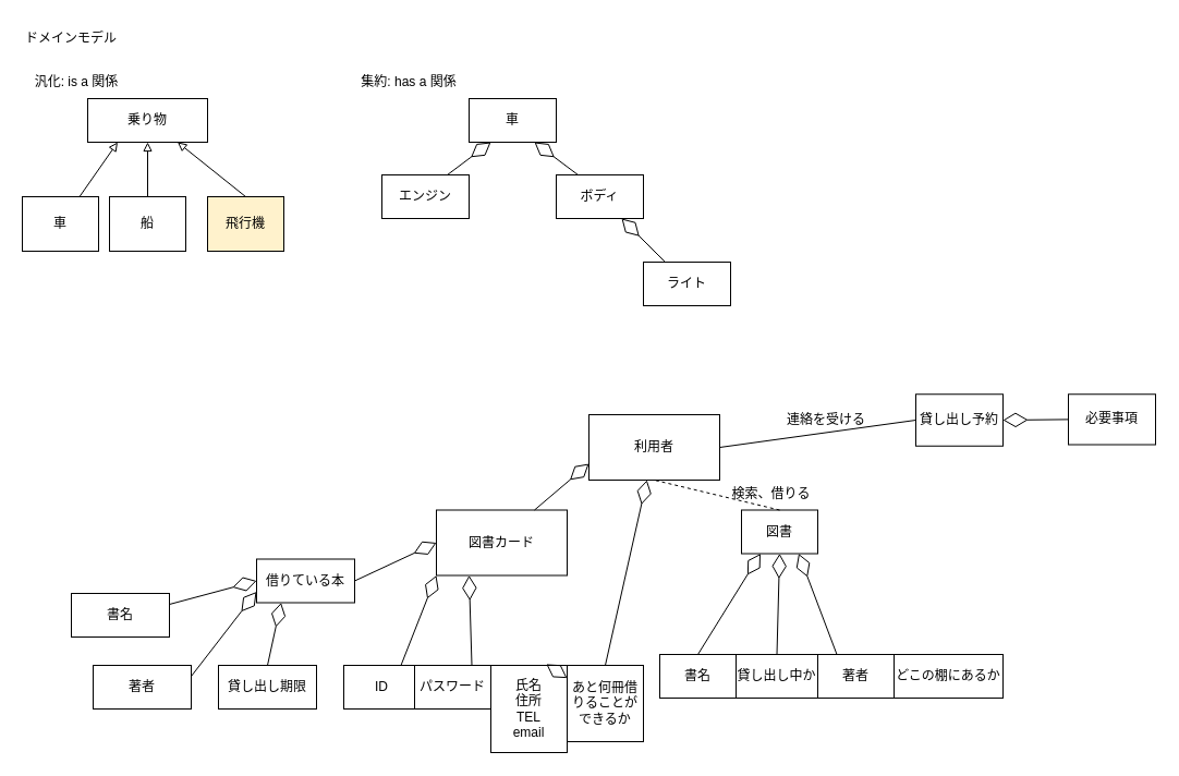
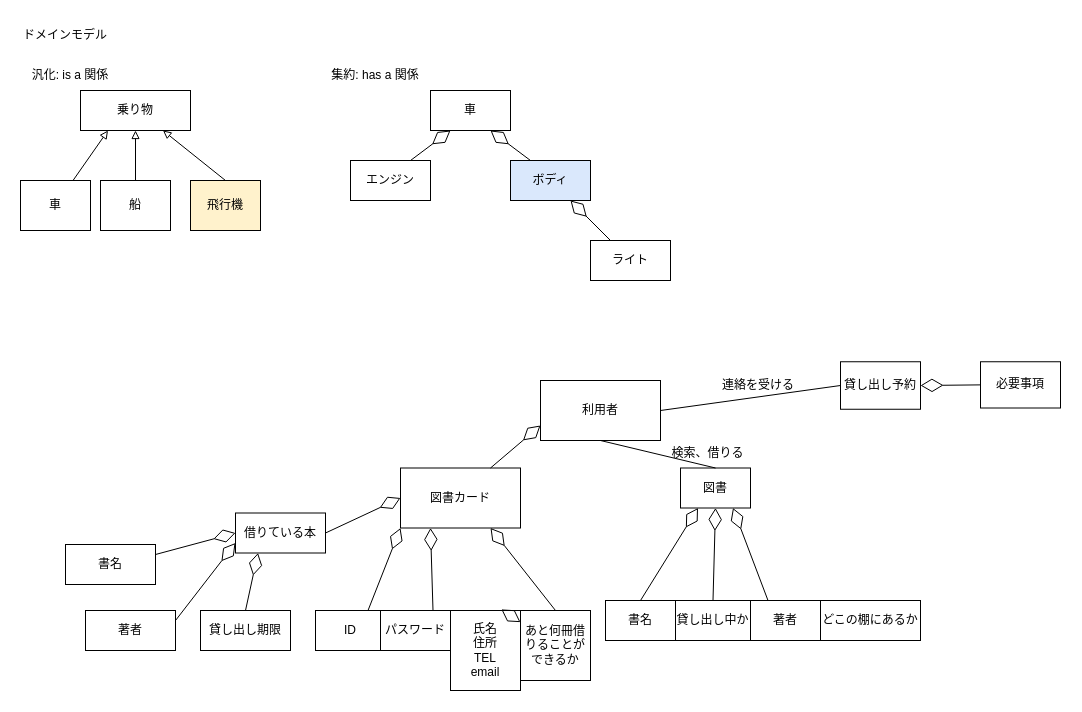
  <mxCell id="0" />
  <mxCell id="1" parent="0" />
  <mxCell id="2" value="乗り物" style="rounded=0;whiteSpace=wrap;html=1;" parent="1" vertex="1"><mxGeometry x="80" y="90" width="110" height="40" as="geometry" /></mxCell>
  <mxCell id="3" value="船" style="rounded=0;whiteSpace=wrap;html=1;" parent="1" vertex="1"><mxGeometry x="100" y="180" width="70" height="50" as="geometry" /></mxCell>
  <mxCell id="4" value="飛行機" style="rounded=0;whiteSpace=wrap;html=1;fillColor=#fff2cc;" parent="1" vertex="1"><mxGeometry x="190" y="180" width="70" height="50" as="geometry" /></mxCell>
  <mxCell id="5" value="" style="endArrow=block;html=1;rounded=0;endFill=0;entryX=0.25;entryY=1;entryDx=0;entryDy=0;" parent="1" source="9" target="2" edge="1"><mxGeometry width="50" height="50" relative="1" as="geometry"><mxPoint x="50" y="210" as="sourcePoint" /><mxPoint x="100" y="160" as="targetPoint" /></mxGeometry></mxCell>
  <mxCell id="6" value="" style="endArrow=block;html=1;rounded=0;endFill=0;exitX=0.5;exitY=0;exitDx=0;exitDy=0;entryX=0.5;entryY=1;entryDx=0;entryDy=0;" parent="1" source="3" target="2" edge="1"><mxGeometry width="50" height="50" relative="1" as="geometry"><mxPoint x="190" y="240" as="sourcePoint" /><mxPoint x="263" y="180" as="targetPoint" /></mxGeometry></mxCell>
  <mxCell id="7" value="" style="endArrow=block;html=1;rounded=0;endFill=0;entryX=0.75;entryY=1;entryDx=0;entryDy=0;exitX=0.5;exitY=0;exitDx=0;exitDy=0;" parent="1" source="4" target="2" edge="1"><mxGeometry width="50" height="50" relative="1" as="geometry"><mxPoint x="280" y="240" as="sourcePoint" /><mxPoint x="353" y="180" as="targetPoint" /></mxGeometry></mxCell>
  <mxCell id="8" value="" style="endArrow=block;html=1;rounded=0;endFill=0;entryX=0.25;entryY=1;entryDx=0;entryDy=0;" parent="1" target="9" edge="1"><mxGeometry width="50" height="50" relative="1" as="geometry"><mxPoint x="50" y="210" as="sourcePoint" /><mxPoint x="108" y="130" as="targetPoint" /></mxGeometry></mxCell>
  <mxCell id="9" value="車" style="rounded=0;whiteSpace=wrap;html=1;" parent="1" vertex="1"><mxGeometry x="20" y="180" width="70" height="50" as="geometry" /></mxCell>
  <mxCell id="10" value="汎化: is a 関係" style="text;html=1;align=center;verticalAlign=middle;whiteSpace=wrap;rounded=0;" parent="1" vertex="1"><mxGeometry x="30" y="60" width="80" height="30" as="geometry" /></mxCell>
  <mxCell id="11" value="車&lt;span style=&quot;color: rgba(0, 0, 0, 0); font-family: monospace; font-size: 0px; text-align: start; text-wrap-mode: nowrap;&quot;&gt;%3CmxGraphModel%3E%3Croot%3E%3CmxCell%20id%3D%220%22%2F%3E%3CmxCell%20id%3D%221%22%20parent%3D%220%22%2F%3E%3CmxCell%20id%3D%222%22%20value%3D%22%22%20style%3D%22endArrow%3Dblock%3Bhtml%3D1%3Brounded%3D0%3BendFill%3D0%3BentryX%3D0.25%3BentryY%3D1%3BentryDx%3D0%3BentryDy%3D0%3B%22%20edge%3D%221%22%20parent%3D%221%22%3E%3CmxGeometry%20width%3D%2250%22%20height%3D%2250%22%20relative%3D%221%22%20as%3D%22geometry%22%3E%3CmxPoint%20x%3D%22280%22%20y%3D%22200%22%20as%3D%22sourcePoint%22%2F%3E%3CmxPoint%20x%3D%22353%22%20y%3D%22140%22%20as%3D%22targetPoint%22%2F%3E%3C%2FmxGeometry%3E%3C%2FmxCell%3E%3C%2Froot%3E%3C%2FmxGraphModel%3E&lt;/span&gt;" style="rounded=0;whiteSpace=wrap;html=1;" parent="1" vertex="1"><mxGeometry x="430" y="90" width="80" height="40" as="geometry" /></mxCell>
  <mxCell id="12" value="エンジン" style="rounded=0;whiteSpace=wrap;html=1;" parent="1" vertex="1"><mxGeometry x="350" y="160" width="80" height="40" as="geometry" /></mxCell>
- <mxCell id="13" value="ボディ" style="rounded=0;whiteSpace=wrap;html=1;" parent="1" vertex="1"><mxGeometry x="510" y="160" width="80" height="40" as="geometry" /></mxCell>
+ <mxCell id="13" value="ボディ" style="rounded=0;whiteSpace=wrap;html=1;fillColor=#dae8fc;" parent="1" vertex="1"><mxGeometry x="510" y="160" width="80" height="40" as="geometry" /></mxCell>
  <mxCell id="14" value="ライト" style="rounded=0;whiteSpace=wrap;html=1;" parent="1" vertex="1"><mxGeometry x="590" y="240" width="80" height="40" as="geometry" /></mxCell>
  <mxCell id="15" value="" style="endArrow=diamondThin;html=1;rounded=0;endFill=0;exitX=0.75;exitY=0;exitDx=0;exitDy=0;entryX=0.25;entryY=1;entryDx=0;entryDy=0;endSize=20;" parent="1" source="12" target="11" edge="1"><mxGeometry width="50" height="50" relative="1" as="geometry"><mxPoint x="490" y="330" as="sourcePoint" /><mxPoint x="540" y="280" as="targetPoint" /></mxGeometry></mxCell>
  <mxCell id="16" value="" style="endArrow=diamondThin;html=1;rounded=0;endFill=0;exitX=0.25;exitY=0;exitDx=0;exitDy=0;entryX=0.75;entryY=1;entryDx=0;entryDy=0;endSize=20;" parent="1" source="13" target="11" edge="1"><mxGeometry width="50" height="50" relative="1" as="geometry"><mxPoint x="530" y="240" as="sourcePoint" /><mxPoint x="590" y="190" as="targetPoint" /></mxGeometry></mxCell>
  <mxCell id="17" value="" style="endArrow=diamondThin;html=1;rounded=0;endFill=0;exitX=0.25;exitY=0;exitDx=0;exitDy=0;entryX=0.75;entryY=1;entryDx=0;entryDy=0;endSize=20;" parent="1" source="14" target="13" edge="1"><mxGeometry width="50" height="50" relative="1" as="geometry"><mxPoint x="680" y="330" as="sourcePoint" /><mxPoint x="740" y="280" as="targetPoint" /></mxGeometry></mxCell>
  <mxCell id="18" value="集約: has a 関係" style="text;html=1;align=center;verticalAlign=middle;whiteSpace=wrap;rounded=0;" parent="1" vertex="1"><mxGeometry x="330" y="60" width="90" height="30" as="geometry" /></mxCell>
  <mxCell id="19" value="ドメインモデル" style="text;html=1;align=center;verticalAlign=middle;whiteSpace=wrap;rounded=0;" parent="1" vertex="1"><mxGeometry x="20" y="20" width="90" height="30" as="geometry" /></mxCell>
  <mxCell id="20" value="図書カード" style="rounded=0;whiteSpace=wrap;html=1;" parent="1" vertex="1"><mxGeometry x="400" y="467.5" width="120" height="60" as="geometry" /></mxCell>
  <mxCell id="21" value="利用者" style="rounded=0;whiteSpace=wrap;html=1;" parent="1" vertex="1"><mxGeometry x="540" y="380" width="120" height="60" as="geometry" /></mxCell>
  <mxCell id="22" value="貸し出し予約" style="rounded=0;whiteSpace=wrap;html=1;" parent="1" vertex="1"><mxGeometry x="840" y="361.25" width="80" height="47.5" as="geometry" /></mxCell>
  <mxCell id="23" value="" style="endArrow=diamondThin;html=1;rounded=0;endSize=20;endFill=0;exitX=0.75;exitY=0;exitDx=0;exitDy=0;entryX=0;entryY=0.75;entryDx=0;entryDy=0;" parent="1" source="20" target="21" edge="1"><mxGeometry width="50" height="50" relative="1" as="geometry"><mxPoint x="560" y="492.5" as="sourcePoint" /><mxPoint x="610" y="442.5" as="targetPoint" /></mxGeometry></mxCell>
  <mxCell id="24" value="ID" style="rounded=0;whiteSpace=wrap;html=1;" parent="1" vertex="1"><mxGeometry x="315" y="610" width="70" height="40" as="geometry" /></mxCell>
  <mxCell id="25" value="氏名&lt;div&gt;住所&lt;/div&gt;&lt;div&gt;TEL&lt;/div&gt;&lt;div&gt;email&lt;/div&gt;" style="rounded=0;whiteSpace=wrap;html=1;" parent="1" vertex="1"><mxGeometry x="450" y="610" width="70" height="80" as="geometry" /></mxCell>
  <mxCell id="26" value="図書" style="rounded=0;whiteSpace=wrap;html=1;" parent="1" vertex="1"><mxGeometry x="680" y="467.5" width="70" height="40" as="geometry" /></mxCell>
  <mxCell id="27" value="書名" style="rounded=0;whiteSpace=wrap;html=1;" parent="1" vertex="1"><mxGeometry x="605" y="600" width="70" height="40" as="geometry" /></mxCell>
  <mxCell id="28" value="貸し出し中か" style="rounded=0;whiteSpace=wrap;html=1;" parent="1" vertex="1"><mxGeometry x="675" y="600" width="75" height="40" as="geometry" /></mxCell>
  <mxCell id="29" value="どこの棚にあるか" style="rounded=0;whiteSpace=wrap;html=1;" parent="1" vertex="1"><mxGeometry x="820" y="600" width="100" height="40" as="geometry" /></mxCell>
- <mxCell id="30" value="" style="endArrow=none;html=1;rounded=0;exitX=0.5;exitY=0;exitDx=0;exitDy=0;entryX=0.5;entryY=1;entryDx=0;entryDy=0;dashed=1;" parent="1" source="26" target="21" edge="1"><mxGeometry width="50" height="50" relative="1" as="geometry"><mxPoint x="660" y="552.5" as="sourcePoint" /><mxPoint x="665" y="512.5" as="targetPoint" /></mxGeometry></mxCell>
+ <mxCell id="30" value="" style="endArrow=none;html=1;rounded=0;exitX=0.5;exitY=0;exitDx=0;exitDy=0;entryX=0.5;entryY=1;entryDx=0;entryDy=0;" parent="1" source="26" target="21" edge="1"><mxGeometry width="50" height="50" relative="1" as="geometry"><mxPoint x="660" y="552.5" as="sourcePoint" /><mxPoint x="665" y="512.5" as="targetPoint" /></mxGeometry></mxCell>
  <mxCell id="31" value="" style="endArrow=diamondThin;html=1;rounded=0;endSize=20;endFill=0;exitX=0.75;exitY=0;exitDx=0;exitDy=0;entryX=0;entryY=1;entryDx=0;entryDy=0;" parent="1" source="24" target="20" edge="1"><mxGeometry width="50" height="50" relative="1" as="geometry"><mxPoint x="380" y="647.5" as="sourcePoint" /><mxPoint x="495" y="602.5" as="targetPoint" /></mxGeometry></mxCell>
  <mxCell id="32" value="&lt;div&gt;&lt;span style=&quot;background-color: transparent; color: light-dark(rgb(0, 0, 0), rgb(255, 255, 255));&quot;&gt;著者&lt;/span&gt;&lt;/div&gt;" style="rounded=0;whiteSpace=wrap;html=1;" parent="1" vertex="1"><mxGeometry x="750" y="600" width="70" height="40" as="geometry" /></mxCell>
  <mxCell id="33" value="" style="endArrow=diamondThin;html=1;rounded=0;endSize=20;endFill=0;exitX=0.5;exitY=0;exitDx=0;exitDy=0;entryX=0.25;entryY=1;entryDx=0;entryDy=0;" parent="1" source="27" target="26" edge="1"><mxGeometry width="50" height="50" relative="1" as="geometry"><mxPoint x="745" y="597" as="sourcePoint" /><mxPoint x="790" y="540" as="targetPoint" /></mxGeometry></mxCell>
  <mxCell id="34" value="" style="endArrow=diamondThin;html=1;rounded=0;endSize=20;endFill=0;exitX=0.25;exitY=0;exitDx=0;exitDy=0;entryX=0.75;entryY=1;entryDx=0;entryDy=0;" parent="1" source="32" target="26" edge="1"><mxGeometry width="50" height="50" relative="1" as="geometry"><mxPoint x="725" y="627" as="sourcePoint" /><mxPoint x="770" y="570" as="targetPoint" /></mxGeometry></mxCell>
  <mxCell id="35" value="" style="endArrow=diamondThin;html=1;rounded=0;endSize=20;endFill=0;exitX=0.75;exitY=0;exitDx=0;exitDy=0;" parent="1" source="25" target="48" edge="1"><mxGeometry width="50" height="50" relative="1" as="geometry"><mxPoint x="365" y="727" as="sourcePoint" /><mxPoint x="410" y="670" as="targetPoint" /></mxGeometry></mxCell>
  <mxCell id="36" value="パスワード" style="rounded=0;whiteSpace=wrap;html=1;" parent="1" vertex="1"><mxGeometry x="380" y="610" width="70" height="40" as="geometry" /></mxCell>
  <mxCell id="37" value="" style="endArrow=diamondThin;html=1;rounded=0;endSize=20;endFill=0;exitX=0.75;exitY=0;exitDx=0;exitDy=0;entryX=0.25;entryY=1;entryDx=0;entryDy=0;" parent="1" source="36" target="20" edge="1"><mxGeometry width="50" height="50" relative="1" as="geometry"><mxPoint x="425" y="687" as="sourcePoint" /><mxPoint x="470" y="630" as="targetPoint" /></mxGeometry></mxCell>
  <mxCell id="38" value="" style="endArrow=diamondThin;html=1;rounded=0;endSize=20;endFill=0;exitX=0.5;exitY=0;exitDx=0;exitDy=0;entryX=0.5;entryY=1;entryDx=0;entryDy=0;" parent="1" source="28" target="26" edge="1"><mxGeometry width="50" height="50" relative="1" as="geometry"><mxPoint x="775" y="757" as="sourcePoint" /><mxPoint x="820" y="700" as="targetPoint" /></mxGeometry></mxCell>
  <mxCell id="39" value="検索、借りる" style="text;html=1;align=center;verticalAlign=middle;whiteSpace=wrap;rounded=0;" parent="1" vertex="1"><mxGeometry x="670" y="437.5" width="75" height="30" as="geometry" /></mxCell>
  <mxCell id="40" value="借りている本" style="rounded=0;whiteSpace=wrap;html=1;" parent="1" vertex="1"><mxGeometry x="235" y="512.5" width="90" height="40" as="geometry" /></mxCell>
  <mxCell id="41" value="" style="endArrow=diamondThin;html=1;rounded=0;endSize=20;endFill=0;exitX=1;exitY=0.5;exitDx=0;exitDy=0;entryX=0;entryY=0.5;entryDx=0;entryDy=0;" parent="1" source="40" target="20" edge="1"><mxGeometry width="50" height="50" relative="1" as="geometry"><mxPoint x="335" y="567" as="sourcePoint" /><mxPoint x="380" y="510" as="targetPoint" /></mxGeometry></mxCell>
  <mxCell id="42" value="貸し出し期限" style="rounded=0;whiteSpace=wrap;html=1;" parent="1" vertex="1"><mxGeometry x="200" y="610" width="90" height="40" as="geometry" /></mxCell>
  <mxCell id="43" value="" style="endArrow=diamondThin;html=1;rounded=0;endSize=20;endFill=0;entryX=0.25;entryY=1;entryDx=0;entryDy=0;exitX=0.5;exitY=0;exitDx=0;exitDy=0;" parent="1" source="42" target="40" edge="1"><mxGeometry width="50" height="50" relative="1" as="geometry"><mxPoint x="215" y="580" as="sourcePoint" /><mxPoint x="255" y="550" as="targetPoint" /></mxGeometry></mxCell>
  <mxCell id="44" value="書名" style="rounded=0;whiteSpace=wrap;html=1;" parent="1" vertex="1"><mxGeometry x="65" y="544" width="90" height="40" as="geometry" /></mxCell>
  <mxCell id="45" value="著者" style="rounded=0;whiteSpace=wrap;html=1;" parent="1" vertex="1"><mxGeometry x="85" y="610" width="90" height="40" as="geometry" /></mxCell>
  <mxCell id="46" value="" style="endArrow=diamondThin;html=1;rounded=0;endSize=20;endFill=0;entryX=0;entryY=0.5;entryDx=0;entryDy=0;exitX=1;exitY=0.25;exitDx=0;exitDy=0;" parent="1" source="44" target="40" edge="1"><mxGeometry width="50" height="50" relative="1" as="geometry"><mxPoint x="155" y="551" as="sourcePoint" /><mxPoint x="213" y="520" as="targetPoint" /></mxGeometry></mxCell>
  <mxCell id="47" value="" style="endArrow=diamondThin;html=1;rounded=0;endSize=20;endFill=0;entryX=0;entryY=0.75;entryDx=0;entryDy=0;exitX=1;exitY=0.25;exitDx=0;exitDy=0;" parent="1" source="45" target="40" edge="1"><mxGeometry width="50" height="50" relative="1" as="geometry"><mxPoint x="135" y="611" as="sourcePoint" /><mxPoint x="193" y="580" as="targetPoint" /></mxGeometry></mxCell>
  <mxCell id="48" value="あと何冊借りることができるか" style="rounded=0;whiteSpace=wrap;html=1;" parent="1" vertex="1"><mxGeometry x="520" y="610" width="70" height="70" as="geometry" /></mxCell>
- <mxCell id="49" value="" style="endArrow=diamondThin;html=1;rounded=0;endSize=20;endFill=0;exitX=0.5;exitY=0;exitDx=0;exitDy=0;" parent="1" source="48" target="21" edge="1"><mxGeometry width="50" height="50" relative="1" as="geometry"><mxPoint x="512" y="587" as="sourcePoint" /><mxPoint x="495" y="530" as="targetPoint" /></mxGeometry></mxCell>
+ <mxCell id="49" value="" style="endArrow=diamondThin;html=1;rounded=0;endSize=20;endFill=0;exitX=0.5;exitY=0;exitDx=0;exitDy=0;entryX=0.75;entryY=1;entryDx=0;entryDy=0;" parent="1" source="48" target="20" edge="1"><mxGeometry width="50" height="50" relative="1" as="geometry"><mxPoint x="512" y="587" as="sourcePoint" /><mxPoint x="495" y="530" as="targetPoint" /></mxGeometry></mxCell>
  <mxCell id="50" value="必要事項" style="rounded=0;whiteSpace=wrap;html=1;" parent="1" vertex="1"><mxGeometry x="980" y="361.25" width="80" height="46.25" as="geometry" /></mxCell>
  <mxCell id="51" value="" style="endArrow=diamondThin;html=1;rounded=0;endSize=20;endFill=0;exitX=0;exitY=0.5;exitDx=0;exitDy=0;entryX=1;entryY=0.5;entryDx=0;entryDy=0;" parent="1" source="50" target="22" edge="1"><mxGeometry width="50" height="50" relative="1" as="geometry"><mxPoint x="1000" y="480" as="sourcePoint" /><mxPoint x="885" y="430" as="targetPoint" /></mxGeometry></mxCell>
  <mxCell id="52" value="" style="endArrow=none;html=1;rounded=0;entryX=0;entryY=0.5;entryDx=0;entryDy=0;exitX=1;exitY=0.5;exitDx=0;exitDy=0;" parent="1" source="21" target="22" edge="1"><mxGeometry width="50" height="50" relative="1" as="geometry"><mxPoint x="525" y="460" as="sourcePoint" /><mxPoint x="575" y="410" as="targetPoint" /></mxGeometry></mxCell>
  <mxCell id="53" value="連絡を受ける" style="text;html=1;align=center;verticalAlign=middle;whiteSpace=wrap;rounded=0;" parent="1" vertex="1"><mxGeometry x="717.5" y="370" width="80" height="30" as="geometry" /></mxCell>
